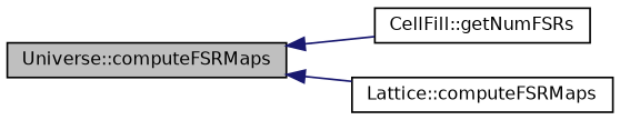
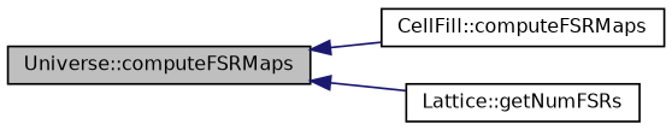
  digraph {
    rankdir=LR
    node [color=black fillcolor=white fontname=Helvetica fontsize=10 shape=record style=filled]
    edge [color=midnightblue dir=back fontname=Helvetica fontsize=10 labelfontname=Helvetica labelfontsize=10 style=solid]
    n1 [fillcolor=grey75 fontcolor=black height=0.2 label="Universe::computeFSRMaps" width=0.4]
-   n2 [height=0.2 label="CellFill::getNumFSRs" width=0.4]
-   n3 [height=0.2 label="Lattice::computeFSRMaps" width=0.4]
+   n2 [height=0.2 label="CellFill::computeFSRMaps" width=0.4]
+   n3 [height=0.2 label="Lattice::getNumFSRs" width=0.4]
    n1 -> n2
    n1 -> n3
  }
